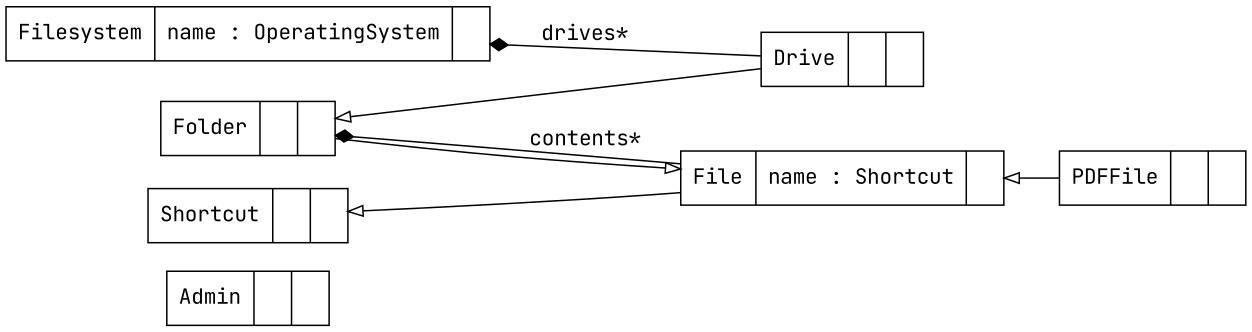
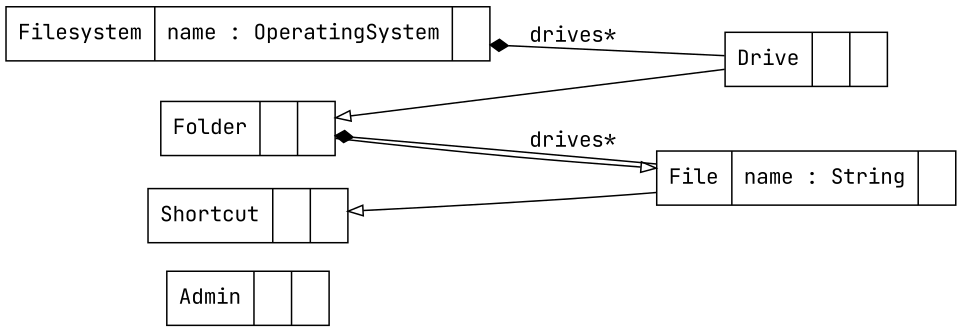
  digraph {
    fontname="JetBrains Mono"
    rankdir=LR
    node [fontname="JetBrains Mono" shape=record]
    edge [arrowtail=empty dir=back fontname="JetBrains Mono"]
    n1 [label="{Admin||}"]
    n2 [label="{Filesystem|name : OperatingSystem|}"]
    n3 [label="{Drive||}"]
    n4 [label="{Folder||}"]
-   n5 [label="{File|name : Shortcut|}"]
-   n6 [label="{PDFFile||}"]
+   n5 [label="{File|name : String|}"]
    n7 [label="{Shortcut||}"]
    n2 -> n3 [arrowtail=diamond label=" drives* "]
    n4 -> n3
-   n4 -> n5 [arrowtail=diamond label=" contents* "]
+   n4 -> n5 [arrowtail=diamond label=" drives* "]
    n5 -> n4
-   n5 -> n6
    n7 -> n5
  }
